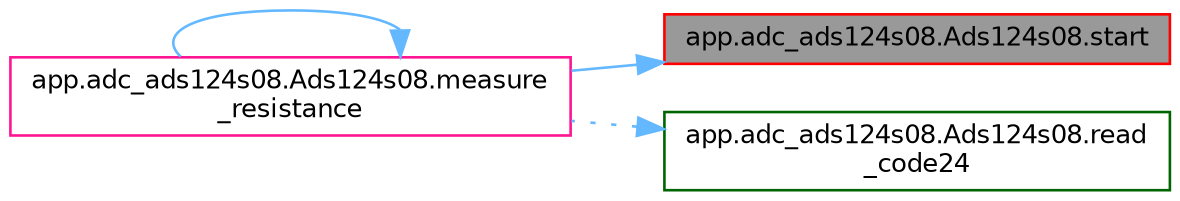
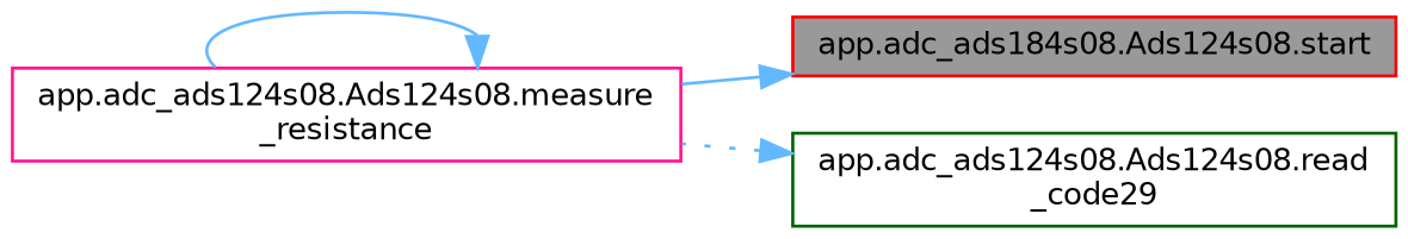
  digraph {
    rankdir=RL
    node [fillcolor=white fontname=Helvetica fontsize=10 shape=box style=filled]
    edge [color=steelblue1 dir=back fontname=Helvetica fontsize=10 labelfontname=Helvetica labelfontsize=10 style=solid]
-   n1 [color=red fillcolor=grey60 fontcolor=black height=0.2 label="app.adc_ads124s08.Ads124s08.start" width=0.4]
+   n1 [color=red fillcolor=grey60 fontcolor=black height=0.2 label="app.adc_ads184s08.Ads124s08.start" width=0.4]
    n2 [color=deeppink height=0.2 label="app.adc_ads124s08.Ads124s08.measure\l_resistance" width=0.4]
-   n3 [color=darkgreen height=0.2 label="app.adc_ads124s08.Ads124s08.read\l_code24" width=0.4]
+   n3 [color=darkgreen height=0.2 label="app.adc_ads124s08.Ads124s08.read\l_code29" width=0.4]
    n1 -> n2
    n2 -> n2
    n3 -> n2 [style=dotted]
  }
